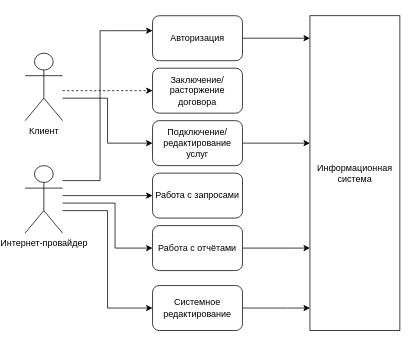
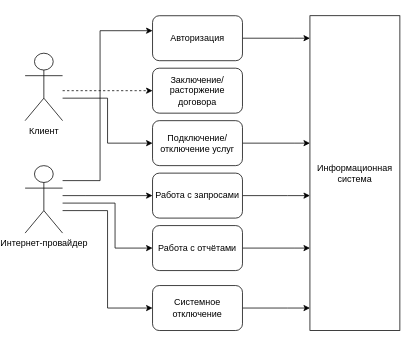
  <mxCell id="0" />
  <mxCell id="1" parent="0" />
  <mxCell id="2" style="edgeStyle=orthogonalEdgeStyle;rounded=0;orthogonalLoop=1;jettySize=auto;html=1;entryX=0;entryY=0.333;entryDx=0;entryDy=0;entryPerimeter=0;" edge="1" parent="1" source="6" target="12"><mxGeometry relative="1" as="geometry"><mxPoint x="170" y="40" as="targetPoint" /><Array as="points"><mxPoint x="120" y="240" /><mxPoint x="120" y="40" /></Array></mxGeometry></mxCell>
  <mxCell id="3" style="edgeStyle=orthogonalEdgeStyle;rounded=0;orthogonalLoop=1;jettySize=auto;html=1;entryX=0;entryY=0.5;entryDx=0;entryDy=0;" edge="1" parent="1" source="6" target="19"><mxGeometry relative="1" as="geometry"><mxPoint x="190" y="330" as="targetPoint" /><Array as="points"><mxPoint x="130" y="280" /><mxPoint x="130" y="410" /></Array></mxGeometry></mxCell>
  <mxCell id="4" style="edgeStyle=orthogonalEdgeStyle;rounded=0;orthogonalLoop=1;jettySize=auto;html=1;entryX=0;entryY=0.5;entryDx=0;entryDy=0;" edge="1" parent="1" source="6" target="17"><mxGeometry relative="1" as="geometry"><Array as="points"><mxPoint x="100" y="260" /><mxPoint x="100" y="260" /></Array></mxGeometry></mxCell>
  <mxCell id="5" style="edgeStyle=orthogonalEdgeStyle;rounded=0;orthogonalLoop=1;jettySize=auto;html=1;entryX=0;entryY=0.5;entryDx=0;entryDy=0;" edge="1" parent="1" source="6" target="21"><mxGeometry relative="1" as="geometry"><Array as="points"><mxPoint x="140" y="270" /><mxPoint x="140" y="330" /></Array></mxGeometry></mxCell>
  <mxCell id="6" value="Интернет-провайдер" style="shape=umlActor;verticalLabelPosition=bottom;verticalAlign=top;html=1;outlineConnect=0;" vertex="1" parent="1"><mxGeometry x="20" y="220" width="50" height="90" as="geometry" /></mxCell>
  <mxCell id="7" value="Информационная система" style="rounded=0;whiteSpace=wrap;html=1;" vertex="1" parent="1"><mxGeometry x="400" y="20" width="120" height="420" as="geometry" /></mxCell>
  <mxCell id="8" style="edgeStyle=orthogonalEdgeStyle;rounded=0;orthogonalLoop=1;jettySize=auto;html=1;entryX=0;entryY=0.5;entryDx=0;entryDy=0;dashed=1;" edge="1" parent="1" source="10" target="13"><mxGeometry relative="1" as="geometry"><mxPoint x="190" y="120" as="targetPoint" /><Array as="points"><mxPoint x="100" y="120" /><mxPoint x="100" y="120" /></Array></mxGeometry></mxCell>
  <mxCell id="9" style="edgeStyle=orthogonalEdgeStyle;rounded=0;orthogonalLoop=1;jettySize=auto;html=1;entryX=0;entryY=0.5;entryDx=0;entryDy=0;" edge="1" parent="1" source="10" target="15"><mxGeometry relative="1" as="geometry"><mxPoint x="190" y="190" as="targetPoint" /><Array as="points"><mxPoint x="130" y="130" /><mxPoint x="130" y="190" /></Array></mxGeometry></mxCell>
  <mxCell id="10" value="Клиент" style="shape=umlActor;verticalLabelPosition=bottom;verticalAlign=top;html=1;outlineConnect=0;" vertex="1" parent="1"><mxGeometry x="20" y="70" width="50" height="90" as="geometry" /></mxCell>
  <mxCell id="11" value="" style="edgeStyle=orthogonalEdgeStyle;rounded=0;orthogonalLoop=1;jettySize=auto;html=1;" edge="1" parent="1" source="12" target="7"><mxGeometry relative="1" as="geometry"><Array as="points"><mxPoint x="380" y="50" /><mxPoint x="380" y="50" /></Array></mxGeometry></mxCell>
  <mxCell id="12" value="Авторизация" style="rounded=1;whiteSpace=wrap;html=1;" vertex="1" parent="1"><mxGeometry x="190" y="20" width="120" height="60" as="geometry" /></mxCell>
  <mxCell id="13" value="Заключение/расторжение договора" style="rounded=1;whiteSpace=wrap;html=1;" vertex="1" parent="1"><mxGeometry x="190" y="90" width="120" height="60" as="geometry" /></mxCell>
  <mxCell id="14" value="" style="edgeStyle=orthogonalEdgeStyle;rounded=0;orthogonalLoop=1;jettySize=auto;html=1;" edge="1" parent="1" source="15" target="7"><mxGeometry relative="1" as="geometry"><Array as="points"><mxPoint x="380" y="190" /><mxPoint x="380" y="190" /></Array></mxGeometry></mxCell>
- <mxCell id="15" value="Подключение/редактирование услуг" style="rounded=1;whiteSpace=wrap;html=1;" vertex="1" parent="1"><mxGeometry x="190" y="160" width="120" height="60" as="geometry" /></mxCell>
+ <mxCell id="15" value="Подключение/отключение услуг" style="rounded=1;whiteSpace=wrap;html=1;" vertex="1" parent="1"><mxGeometry x="190" y="160" width="120" height="60" as="geometry" /></mxCell>
+ <mxCell id="16" value="" style="edgeStyle=orthogonalEdgeStyle;rounded=0;orthogonalLoop=1;jettySize=auto;html=1;" edge="1" parent="1" source="17" target="7"><mxGeometry relative="1" as="geometry"><Array as="points"><mxPoint x="370" y="260" /><mxPoint x="370" y="260" /></Array></mxGeometry></mxCell>
  <mxCell id="17" value="Работа с запросами" style="rounded=1;whiteSpace=wrap;html=1;" vertex="1" parent="1"><mxGeometry x="190" y="230" width="120" height="60" as="geometry" /></mxCell>
  <mxCell id="18" value="" style="edgeStyle=orthogonalEdgeStyle;rounded=0;orthogonalLoop=1;jettySize=auto;html=1;" edge="1" parent="1" source="19" target="7"><mxGeometry relative="1" as="geometry"><Array as="points"><mxPoint x="370" y="410" /><mxPoint x="370" y="410" /></Array></mxGeometry></mxCell>
- <mxCell id="19" value="Системное редактирование" style="rounded=1;whiteSpace=wrap;html=1;" vertex="1" parent="1"><mxGeometry x="190" y="380" width="120" height="60" as="geometry" /></mxCell>
+ <mxCell id="19" value="Системное отключение" style="rounded=1;whiteSpace=wrap;html=1;" vertex="1" parent="1"><mxGeometry x="190" y="380" width="120" height="60" as="geometry" /></mxCell>
  <mxCell id="20" value="" style="edgeStyle=orthogonalEdgeStyle;rounded=0;orthogonalLoop=1;jettySize=auto;html=1;" edge="1" parent="1" source="21" target="7"><mxGeometry relative="1" as="geometry"><Array as="points"><mxPoint x="380" y="330" /><mxPoint x="380" y="330" /></Array></mxGeometry></mxCell>
  <mxCell id="21" value="Работа с отчётами" style="rounded=1;whiteSpace=wrap;html=1;" vertex="1" parent="1"><mxGeometry x="190" y="300" width="120" height="60" as="geometry" /></mxCell>
